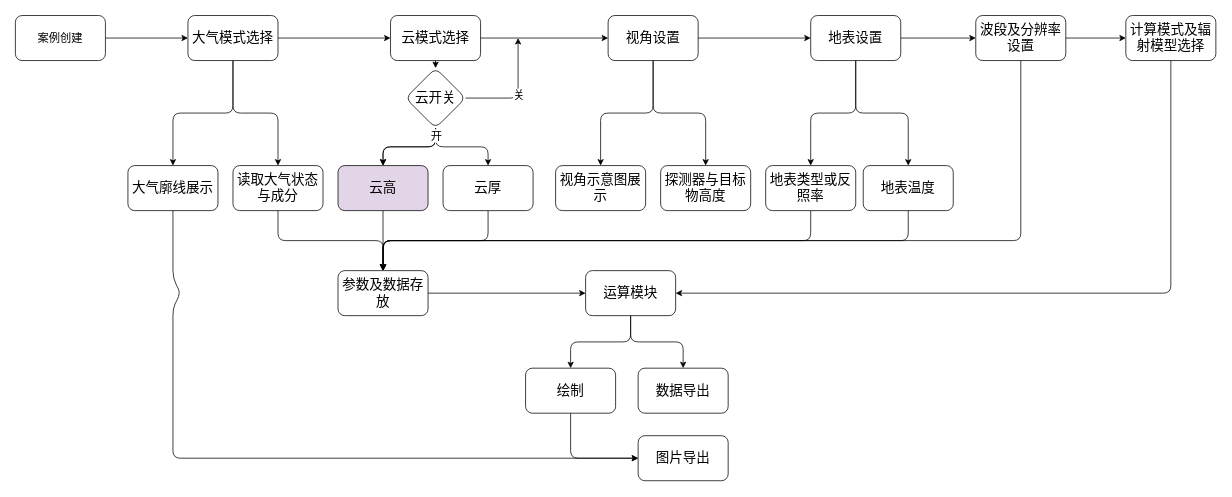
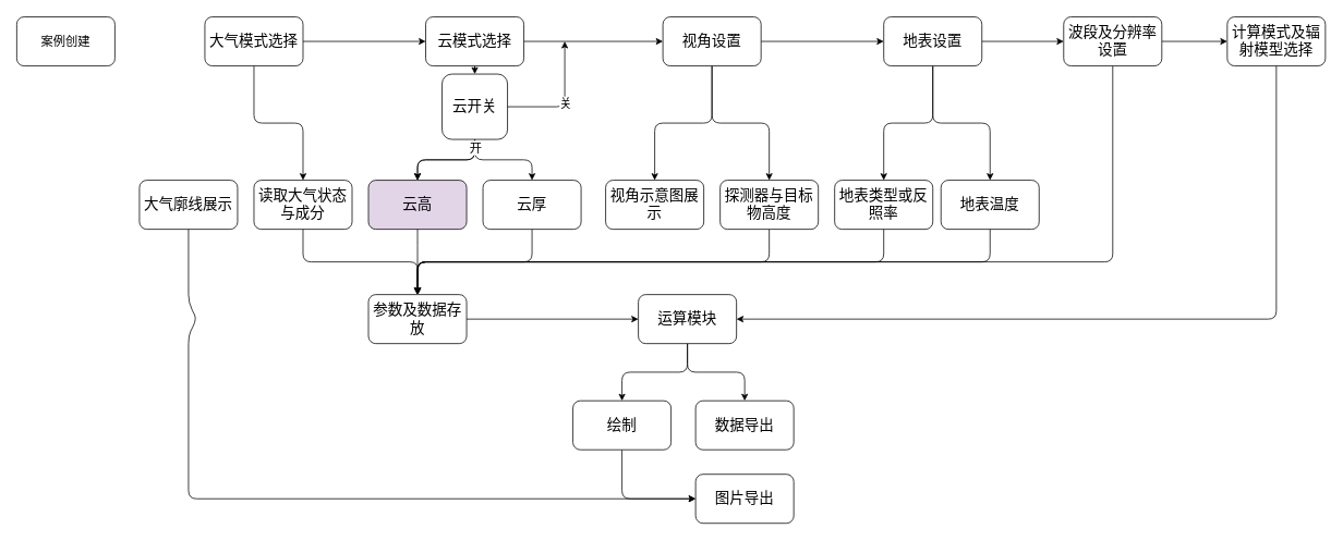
  <mxCell id="0" />
  <mxCell id="1" parent="0" />
  <mxCell id="2" value="" style="edgeStyle=none;html=1;exitX=1;exitY=0.5;exitDx=0;exitDy=0;fontSize=18;" edge="1" parent="1" source="5" target="8"><mxGeometry relative="1" as="geometry"><mxPoint x="450" y="50" as="sourcePoint" /></mxGeometry></mxCell>
  <mxCell id="3" value="" style="edgeStyle=orthogonalEdgeStyle;html=1;fontSize=18;" edge="1" parent="1" source="5" target="21"><mxGeometry relative="1" as="geometry" /></mxCell>
- <mxCell id="4" value="" style="edgeStyle=orthogonalEdgeStyle;html=1;fontSize=18;" edge="1" parent="1" source="5" target="22"><mxGeometry relative="1" as="geometry" /></mxCell>
  <mxCell id="5" value="大气模式选择" style="rounded=1;whiteSpace=wrap;html=1;fontSize=18;" vertex="1" parent="1"><mxGeometry x="250" y="20" width="120" height="60" as="geometry" /></mxCell>
  <mxCell id="6" value="" style="edgeStyle=none;html=1;fontSize=18;" edge="1" parent="1" source="8" target="12"><mxGeometry relative="1" as="geometry" /></mxCell>
  <mxCell id="7" value="" style="edgeStyle=orthogonalEdgeStyle;html=1;fontSize=18;" edge="1" parent="1" source="8" target="26"><mxGeometry relative="1" as="geometry" /></mxCell>
  <mxCell id="8" value="云模式选择" style="whiteSpace=wrap;html=1;rounded=1;fontSize=18;" vertex="1" parent="1"><mxGeometry x="520" y="20" width="120" height="60" as="geometry" /></mxCell>
  <mxCell id="9" value="" style="edgeStyle=none;html=1;fontSize=18;" edge="1" parent="1" source="12" target="16"><mxGeometry relative="1" as="geometry" /></mxCell>
  <mxCell id="10" value="" style="edgeStyle=orthogonalEdgeStyle;html=1;fontSize=18;" edge="1" parent="1" source="12" target="34"><mxGeometry relative="1" as="geometry" /></mxCell>
  <mxCell id="11" value="" style="edgeStyle=orthogonalEdgeStyle;html=1;fontSize=18;" edge="1" parent="1" source="12" target="35"><mxGeometry relative="1" as="geometry" /></mxCell>
  <mxCell id="12" value="视角设置" style="whiteSpace=wrap;html=1;rounded=1;fontSize=18;" vertex="1" parent="1"><mxGeometry x="810" y="20" width="120" height="60" as="geometry" /></mxCell>
  <mxCell id="13" value="" style="edgeStyle=none;html=1;fontSize=18;" edge="1" parent="1" source="16" target="19"><mxGeometry relative="1" as="geometry" /></mxCell>
  <mxCell id="14" value="" style="edgeStyle=orthogonalEdgeStyle;html=1;fontSize=18;" edge="1" parent="1" source="16" target="37"><mxGeometry relative="1" as="geometry" /></mxCell>
  <mxCell id="15" value="" style="edgeStyle=orthogonalEdgeStyle;html=1;fontSize=18;" edge="1" parent="1" source="16" target="39"><mxGeometry relative="1" as="geometry" /></mxCell>
  <mxCell id="16" value="地表设置" style="whiteSpace=wrap;html=1;rounded=1;fontSize=18;" vertex="1" parent="1"><mxGeometry x="1080" y="20" width="120" height="60" as="geometry" /></mxCell>
  <mxCell id="17" value="" style="edgeStyle=orthogonalEdgeStyle;html=1;fontSize=18;" edge="1" parent="1" source="19" target="46"><mxGeometry relative="1" as="geometry" /></mxCell>
  <mxCell id="18" style="edgeStyle=orthogonalEdgeStyle;html=1;exitX=0.5;exitY=1;exitDx=0;exitDy=0;fontSize=18;" edge="1" parent="1" source="19"><mxGeometry relative="1" as="geometry"><mxPoint x="510" y="360" as="targetPoint" /><Array as="points"><mxPoint x="1360" y="320" /><mxPoint x="510" y="320" /></Array></mxGeometry></mxCell>
  <mxCell id="19" value="波段及分辨率设置" style="whiteSpace=wrap;html=1;rounded=1;fontSize=18;" vertex="1" parent="1"><mxGeometry x="1300" y="20" width="120" height="60" as="geometry" /></mxCell>
  <mxCell id="20" style="edgeStyle=orthogonalEdgeStyle;html=1;exitX=0.5;exitY=1;exitDx=0;exitDy=0;fontSize=18;" edge="1" parent="1" source="21"><mxGeometry relative="1" as="geometry"><mxPoint x="510" y="360" as="targetPoint" /></mxGeometry></mxCell>
  <mxCell id="21" value="读取大气状态与成分" style="whiteSpace=wrap;html=1;rounded=1;fontSize=18;" vertex="1" parent="1"><mxGeometry x="310" y="220" width="120" height="60" as="geometry" /></mxCell>
  <mxCell id="22" value="大气廓线展示" style="whiteSpace=wrap;html=1;rounded=1;fontSize=18;" vertex="1" parent="1"><mxGeometry x="170" y="220" width="120" height="60" as="geometry" /></mxCell>
  <mxCell id="23" value="" style="edgeStyle=orthogonalEdgeStyle;html=1;fontSize=18;" edge="1" parent="1" source="26" target="30"><mxGeometry relative="1" as="geometry" /></mxCell>
  <mxCell id="24" value="" style="edgeStyle=orthogonalEdgeStyle;html=1;fontSize=18;" edge="1" parent="1" source="26" target="30"><mxGeometry relative="1" as="geometry" /></mxCell>
  <mxCell id="25" value="" style="edgeStyle=orthogonalEdgeStyle;html=1;fontSize=18;" edge="1" parent="1" source="26" target="32"><mxGeometry relative="1" as="geometry" /></mxCell>
- <mxCell id="26" value="云开关" style="rhombus;whiteSpace=wrap;html=1;rounded=1;fontSize=18;" vertex="1" parent="1"><mxGeometry x="540" y="90" width="80" height="80" as="geometry" /></mxCell>
+ <mxCell id="26" value="云开关" style="whiteSpace=wrap;html=1;fontSize=18;rounded=1;" vertex="1" parent="1"><mxGeometry x="540" y="90" width="80" height="80" as="geometry" /></mxCell>
  <mxCell id="27" value="" style="endArrow=classic;html=1;exitX=1;exitY=0.5;exitDx=0;exitDy=0;fontSize=18;" edge="1" parent="1" source="26"><mxGeometry relative="1" as="geometry"><mxPoint x="710" y="310" as="sourcePoint" /><mxPoint x="690" y="50" as="targetPoint" /><Array as="points"><mxPoint x="690" y="130" /></Array></mxGeometry></mxCell>
  <mxCell id="28" value="关" style="edgeLabel;resizable=0;html=1;align=center;verticalAlign=middle;fontSize=15;" connectable="0" vertex="1" parent="27"><mxGeometry relative="1" as="geometry" /></mxCell>
  <mxCell id="29" style="edgeStyle=orthogonalEdgeStyle;html=1;exitX=0.5;exitY=1;exitDx=0;exitDy=0;fontSize=18;" edge="1" parent="1" source="30" target="41"><mxGeometry relative="1" as="geometry"><Array as="points"><mxPoint x="510" y="300" /><mxPoint x="510" y="300" /></Array></mxGeometry></mxCell>
  <mxCell id="30" value="云高" style="whiteSpace=wrap;html=1;rounded=1;fontSize=18;fillColor=#e1d5e7;" vertex="1" parent="1"><mxGeometry x="450" y="220" width="120" height="60" as="geometry" /></mxCell>
  <mxCell id="31" style="edgeStyle=orthogonalEdgeStyle;html=1;exitX=0.5;exitY=1;exitDx=0;exitDy=0;fontSize=18;" edge="1" parent="1" source="32" target="41"><mxGeometry relative="1" as="geometry" /></mxCell>
  <mxCell id="32" value="云厚" style="whiteSpace=wrap;html=1;rounded=1;fontSize=18;" vertex="1" parent="1"><mxGeometry x="590" y="220" width="120" height="60" as="geometry" /></mxCell>
+ <mxCell id="33" style="edgeStyle=orthogonalEdgeStyle;html=1;exitX=0.5;exitY=1;exitDx=0;exitDy=0;fontSize=18;" edge="1" parent="1" source="34" target="41"><mxGeometry relative="1" as="geometry" /></mxCell>
  <mxCell id="34" value="探测器与目标物高度" style="whiteSpace=wrap;html=1;rounded=1;fontSize=18;" vertex="1" parent="1"><mxGeometry x="880" y="220" width="120" height="60" as="geometry" /></mxCell>
  <mxCell id="35" value="视角示意图展示" style="whiteSpace=wrap;html=1;rounded=1;fontSize=18;" vertex="1" parent="1"><mxGeometry x="740" y="220" width="120" height="60" as="geometry" /></mxCell>
  <mxCell id="36" style="edgeStyle=orthogonalEdgeStyle;html=1;exitX=0.5;exitY=1;exitDx=0;exitDy=0;entryX=0.5;entryY=0;entryDx=0;entryDy=0;fontSize=18;" edge="1" parent="1" source="37" target="41"><mxGeometry relative="1" as="geometry" /></mxCell>
  <mxCell id="37" value="地表温度" style="whiteSpace=wrap;html=1;rounded=1;fontSize=18;" vertex="1" parent="1"><mxGeometry x="1150" y="220" width="120" height="60" as="geometry" /></mxCell>
  <mxCell id="38" style="edgeStyle=orthogonalEdgeStyle;html=1;exitX=0.5;exitY=1;exitDx=0;exitDy=0;fontSize=18;" edge="1" parent="1" source="39"><mxGeometry relative="1" as="geometry"><mxPoint x="510" y="360" as="targetPoint" /></mxGeometry></mxCell>
  <mxCell id="39" value="地表类型或反照率" style="whiteSpace=wrap;html=1;rounded=1;fontSize=18;" vertex="1" parent="1"><mxGeometry x="1020" y="220" width="120" height="60" as="geometry" /></mxCell>
  <mxCell id="40" style="edgeStyle=orthogonalEdgeStyle;html=1;exitX=1;exitY=0.5;exitDx=0;exitDy=0;entryX=0;entryY=0.5;entryDx=0;entryDy=0;fontSize=18;" edge="1" parent="1" source="41" target="44"><mxGeometry relative="1" as="geometry" /></mxCell>
  <mxCell id="41" value="参数及数据存放" style="rounded=1;whiteSpace=wrap;html=1;fontSize=18;" vertex="1" parent="1"><mxGeometry x="450" y="360" width="120" height="60" as="geometry" /></mxCell>
  <mxCell id="42" style="edgeStyle=orthogonalEdgeStyle;html=1;exitX=0.5;exitY=1;exitDx=0;exitDy=0;entryX=0.5;entryY=0;entryDx=0;entryDy=0;fontSize=18;" edge="1" parent="1" source="44" target="48"><mxGeometry relative="1" as="geometry" /></mxCell>
  <mxCell id="43" value="" style="edgeStyle=orthogonalEdgeStyle;html=1;fontSize=18;" edge="1" parent="1" source="44" target="49"><mxGeometry relative="1" as="geometry" /></mxCell>
  <mxCell id="44" value="运算模块" style="rounded=1;whiteSpace=wrap;html=1;fontSize=18;" vertex="1" parent="1"><mxGeometry x="780" y="360" width="120" height="60" as="geometry" /></mxCell>
  <mxCell id="45" style="edgeStyle=orthogonalEdgeStyle;html=1;exitX=0.5;exitY=1;exitDx=0;exitDy=0;entryX=1;entryY=0.5;entryDx=0;entryDy=0;fontSize=18;" edge="1" parent="1" source="46" target="44"><mxGeometry relative="1" as="geometry" /></mxCell>
  <mxCell id="46" value="计算模式及辐射模型选择" style="whiteSpace=wrap;html=1;rounded=1;fontSize=18;" vertex="1" parent="1"><mxGeometry x="1500" y="20" width="120" height="60" as="geometry" /></mxCell>
  <mxCell id="47" style="edgeStyle=orthogonalEdgeStyle;html=1;exitX=0.5;exitY=1;exitDx=0;exitDy=0;entryX=0;entryY=0.5;entryDx=0;entryDy=0;fontSize=18;" edge="1" parent="1" source="48" target="50"><mxGeometry relative="1" as="geometry" /></mxCell>
  <mxCell id="48" value="绘制" style="rounded=1;whiteSpace=wrap;html=1;fontSize=18;" vertex="1" parent="1"><mxGeometry x="700" y="490" width="120" height="60" as="geometry" /></mxCell>
  <mxCell id="49" value="数据导出" style="whiteSpace=wrap;html=1;rounded=1;fontSize=18;" vertex="1" parent="1"><mxGeometry x="850" y="490" width="120" height="60" as="geometry" /></mxCell>
  <mxCell id="50" value="图片导出" style="whiteSpace=wrap;html=1;rounded=1;fontSize=18;" vertex="1" parent="1"><mxGeometry x="850" y="580" width="120" height="60" as="geometry" /></mxCell>
  <mxCell id="51" value="开" style="edgeLabel;resizable=0;html=1;align=center;verticalAlign=middle;fontSize=15;" connectable="0" vertex="1" parent="1"><mxGeometry x="703" y="130" as="geometry"><mxPoint x="-123" y="49" as="offset" /></mxGeometry></mxCell>
- <mxCell id="52" style="edgeStyle=orthogonalEdgeStyle;html=1;exitX=1;exitY=0.5;exitDx=0;exitDy=0;entryX=0;entryY=0.5;entryDx=0;entryDy=0;fontSize=15;" edge="1" parent="1" source="53" target="5"><mxGeometry relative="1" as="geometry" /></mxCell>
  <mxCell id="53" value="案例创建" style="rounded=1;whiteSpace=wrap;html=1;fontSize=15;" vertex="1" parent="1"><mxGeometry x="20" y="20" width="120" height="60" as="geometry" /></mxCell>
  <mxCell id="54" value="" style="endArrow=classic;html=1;exitX=0.5;exitY=1;exitDx=0;exitDy=0;fontSize=18;" edge="1" parent="1" source="22"><mxGeometry relative="1" as="geometry"><mxPoint x="220" y="535" as="sourcePoint" /><mxPoint x="850" y="610" as="targetPoint" /><Array as="points"><mxPoint x="230" y="370" /><mxPoint x="240" y="390" /><mxPoint x="230" y="410" /><mxPoint x="230" y="610" /></Array></mxGeometry></mxCell>
